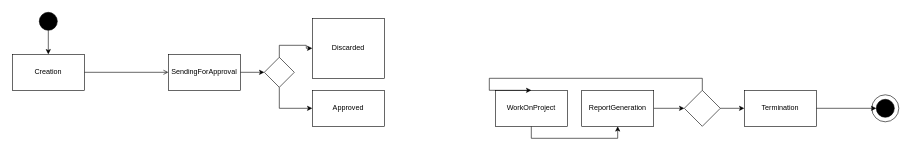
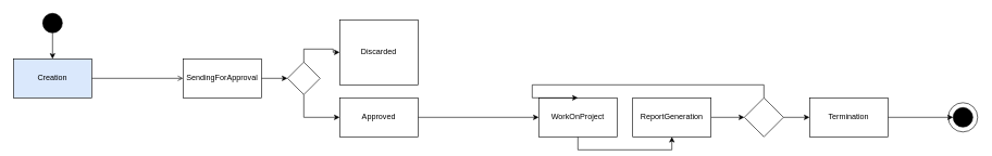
  <mxCell id="0" />
  <mxCell id="1" parent="0" />
  <mxCell id="2" value="" style="edgeStyle=orthogonalEdgeStyle;rounded=0;orthogonalLoop=1;jettySize=auto;html=1;" edge="1" parent="1" source="3" target="6"><mxGeometry relative="1" as="geometry" /></mxCell>
  <mxCell id="3" value="" style="ellipse;whiteSpace=wrap;html=1;aspect=fixed;fillColor=#000000;" vertex="1" parent="1"><mxGeometry x="65" y="20" width="30" height="30" as="geometry" /></mxCell>
  <mxCell id="4" value="" style="ellipse;whiteSpace=wrap;html=1;aspect=fixed;fillColor=#000000;" vertex="1" parent="1"><mxGeometry x="1460" y="165" width="30" height="30" as="geometry" /></mxCell>
  <mxCell id="5" style="edgeStyle=orthogonalEdgeStyle;rounded=0;orthogonalLoop=1;jettySize=auto;html=1;exitX=1;exitY=0.5;exitDx=0;exitDy=0;entryX=0;entryY=0.5;entryDx=0;entryDy=0;endArrow=open;" edge="1" parent="1" source="6" target="10"><mxGeometry relative="1" as="geometry" /></mxCell>
- <mxCell id="6" value="Creation" style="rounded=0;whiteSpace=wrap;html=1;fillColor=#FFFFFF;" vertex="1" parent="1"><mxGeometry x="20" y="90" width="120" height="60" as="geometry" /></mxCell>
+ <mxCell id="6" value="Creation" style="rounded=0;whiteSpace=wrap;html=1;fillColor=#dae8fc;" vertex="1" parent="1"><mxGeometry x="20" y="90" width="120" height="60" as="geometry" /></mxCell>
  <mxCell id="7" style="edgeStyle=orthogonalEdgeStyle;rounded=0;orthogonalLoop=1;jettySize=auto;html=1;exitX=0.5;exitY=1;exitDx=0;exitDy=0;entryX=0.5;entryY=1;entryDx=0;entryDy=0;" edge="1" parent="1" source="8" target="15"><mxGeometry relative="1" as="geometry" /></mxCell>
  <mxCell id="8" value="WorkOnProject" style="rounded=0;whiteSpace=wrap;html=1;fillColor=#FFFFFF;" vertex="1" parent="1"><mxGeometry x="825" y="150" width="120" height="60" as="geometry" /></mxCell>
  <mxCell id="9" style="edgeStyle=orthogonalEdgeStyle;rounded=0;orthogonalLoop=1;jettySize=auto;html=1;exitX=1;exitY=0.5;exitDx=0;exitDy=0;entryX=0;entryY=0.5;entryDx=0;entryDy=0;" edge="1" parent="1" source="10" target="17"><mxGeometry relative="1" as="geometry" /></mxCell>
  <mxCell id="10" value="SendingForApproval" style="rounded=0;whiteSpace=wrap;html=1;fillColor=#FFFFFF;" vertex="1" parent="1"><mxGeometry x="280" y="90" width="120" height="60" as="geometry" /></mxCell>
+ <mxCell id="11" style="edgeStyle=orthogonalEdgeStyle;rounded=0;orthogonalLoop=1;jettySize=auto;html=1;exitX=1;exitY=0.5;exitDx=0;exitDy=0;" edge="1" parent="1" source="12" target="8"><mxGeometry relative="1" as="geometry" /></mxCell>
  <mxCell id="12" value="Approved" style="rounded=0;whiteSpace=wrap;html=1;fillColor=#FFFFFF;" vertex="1" parent="1"><mxGeometry x="520" y="150" width="120" height="60" as="geometry" /></mxCell>
  <mxCell id="13" style="edgeStyle=orthogonalEdgeStyle;rounded=0;orthogonalLoop=1;jettySize=auto;html=1;exitX=1;exitY=0.5;exitDx=0;exitDy=0;entryX=0;entryY=0.5;entryDx=0;entryDy=0;" edge="1" parent="1" source="15" target="21"><mxGeometry relative="1" as="geometry" /></mxCell>
  <mxCell id="14" style="edgeStyle=orthogonalEdgeStyle;rounded=0;orthogonalLoop=1;jettySize=auto;html=1;exitX=0.5;exitY=0;exitDx=0;exitDy=0;entryX=0.5;entryY=0;entryDx=0;entryDy=0;" edge="1" parent="1" source="21" target="8"><mxGeometry relative="1" as="geometry"><Array as="points"><mxPoint x="1170" y="130" /><mxPoint x="815" y="130" /></Array></mxGeometry></mxCell>
  <mxCell id="15" value="ReportGeneration" style="rounded=0;whiteSpace=wrap;html=1;fillColor=#FFFFFF;" vertex="1" parent="1"><mxGeometry x="969" y="150" width="120" height="60" as="geometry" /></mxCell>
  <mxCell id="16" style="edgeStyle=orthogonalEdgeStyle;rounded=0;orthogonalLoop=1;jettySize=auto;html=1;exitX=0.5;exitY=1;exitDx=0;exitDy=0;entryX=0;entryY=0.5;entryDx=0;entryDy=0;" edge="1" parent="1" source="17" target="12"><mxGeometry relative="1" as="geometry" /></mxCell>
  <mxCell id="17" value="" style="rhombus;whiteSpace=wrap;html=1;fillColor=#FFFFFF;" vertex="1" parent="1"><mxGeometry x="440" y="95" width="50" height="50" as="geometry" /></mxCell>
  <mxCell id="18" style="edgeStyle=orthogonalEdgeStyle;rounded=0;orthogonalLoop=1;jettySize=auto;html=1;exitX=0.5;exitY=0;exitDx=0;exitDy=0;entryX=0;entryY=0.5;entryDx=0;entryDy=0;" edge="1" parent="1" source="17" target="19"><mxGeometry relative="1" as="geometry" /></mxCell>
  <mxCell id="19" value="Discarded" style="whiteSpace=wrap;html=1;fillColor=#FFFFFF;" vertex="1" parent="1"><mxGeometry x="520" y="30" width="120" height="100" as="geometry" /></mxCell>
  <mxCell id="20" value="" style="edgeStyle=orthogonalEdgeStyle;rounded=0;orthogonalLoop=1;jettySize=auto;html=1;" edge="1" parent="1" source="21" target="23"><mxGeometry relative="1" as="geometry" /></mxCell>
  <mxCell id="21" value="" style="rhombus;whiteSpace=wrap;html=1;fillColor=#FFFFFF;" vertex="1" parent="1"><mxGeometry x="1140" y="150" width="60" height="60" as="geometry" /></mxCell>
  <mxCell id="22" style="edgeStyle=orthogonalEdgeStyle;rounded=0;orthogonalLoop=1;jettySize=auto;html=1;exitX=1;exitY=0.5;exitDx=0;exitDy=0;entryX=0;entryY=0.5;entryDx=0;entryDy=0;" edge="1" parent="1" source="23" target="4"><mxGeometry relative="1" as="geometry" /></mxCell>
  <mxCell id="23" value="Termination" style="whiteSpace=wrap;html=1;fillColor=#FFFFFF;" vertex="1" parent="1"><mxGeometry x="1240" y="150" width="120" height="60" as="geometry" /></mxCell>
  <mxCell id="24" value="" style="ellipse;whiteSpace=wrap;html=1;aspect=fixed;fillColor=none;" vertex="1" parent="1"><mxGeometry x="1452.5" y="157.5" width="45" height="45" as="geometry" /></mxCell>
